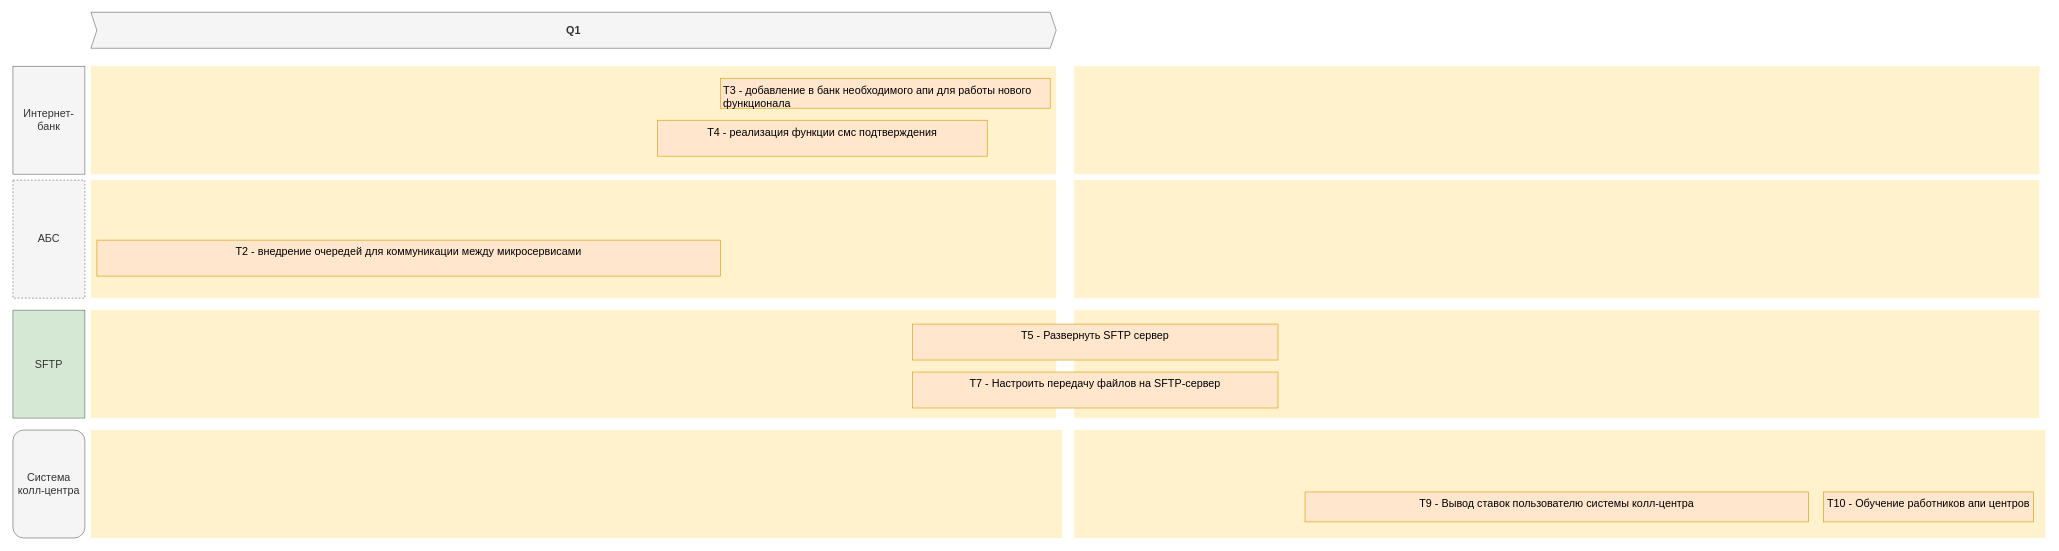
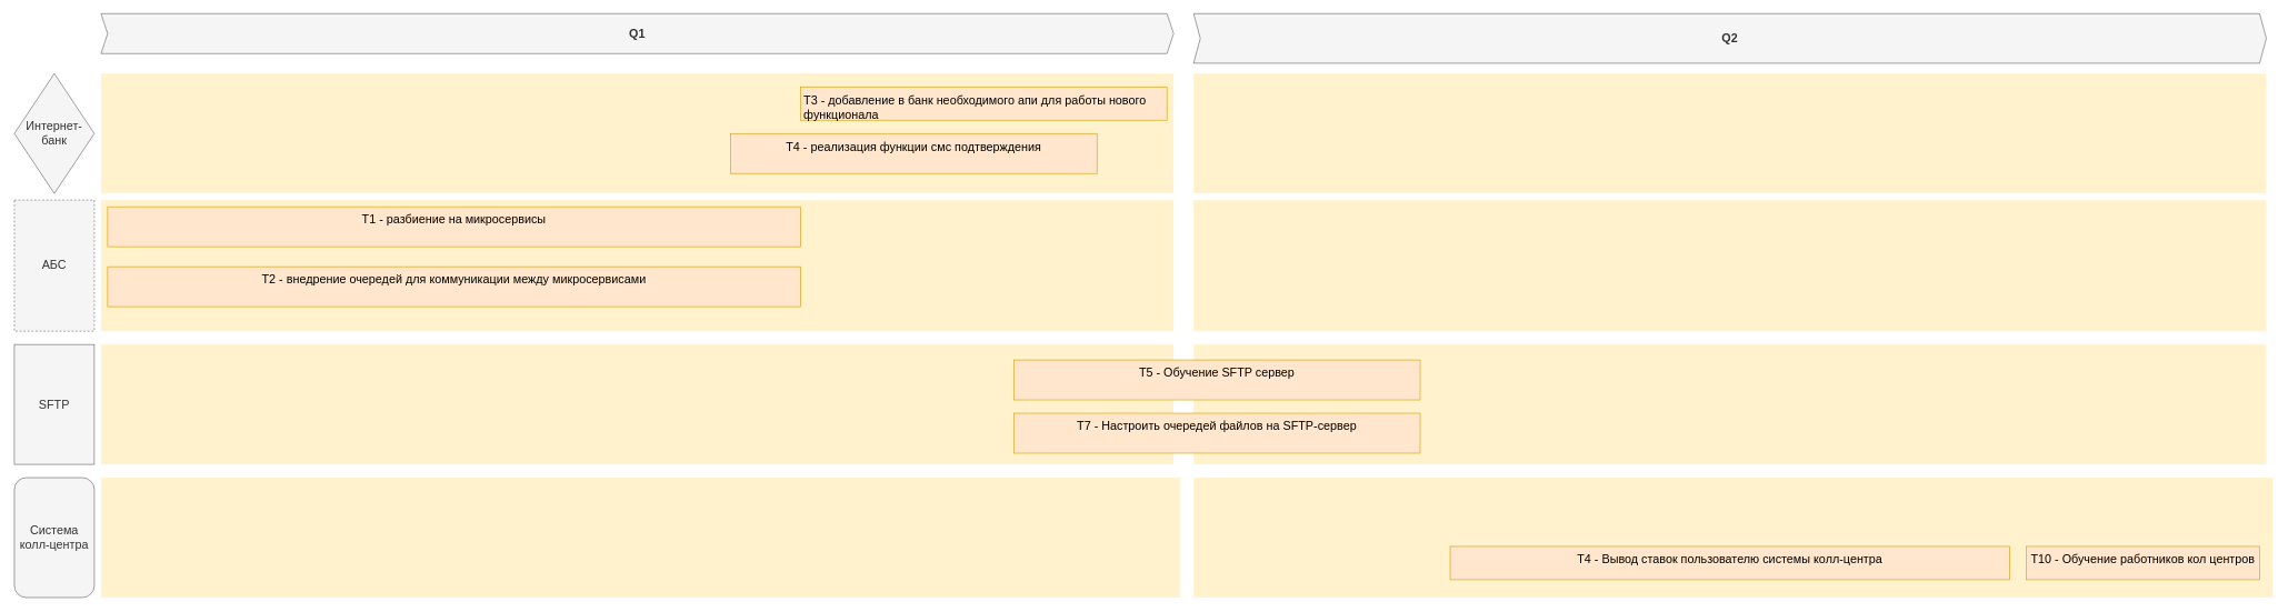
  <mxCell id="0" />
  <mxCell id="1" parent="0" />
  <mxCell id="2" value="" style="shape=rect;fillColor=#fff2cc;strokeColor=none;fontSize=24;html=1;whiteSpace=wrap;align=left;verticalAlign=top;spacing=5;rounded=0;" vertex="1" parent="1"><mxGeometry x="150" y="110" width="1610" height="180" as="geometry" /></mxCell>
- <mxCell id="3" value="Интернет-банк" style="rounded=0;whiteSpace=wrap;html=1;fillColor=#f5f5f5;fontColor=#333333;strokeColor=#666666;fontSize=18;" vertex="1" parent="1"><mxGeometry x="20" y="110" width="120" height="180" as="geometry" /></mxCell>
+ <mxCell id="3" value="Интернет-банк" style="rhombus;whiteSpace=wrap;html=1;fillColor=#f5f5f5;fontColor=#333333;strokeColor=#666666;fontSize=18;" vertex="1" parent="1"><mxGeometry x="20" y="110" width="120" height="180" as="geometry" /></mxCell>
  <mxCell id="4" value="Q1" style="shape=step;perimeter=stepPerimeter;whiteSpace=wrap;html=1;fixedSize=1;size=10;fillColor=#f5f5f5;strokeColor=#666666;fontSize=18;fontStyle=1;align=center;rounded=0;fontColor=#333333;" vertex="1" parent="1"><mxGeometry x="150" y="20" width="1610" height="60" as="geometry" /></mxCell>
  <mxCell id="5" value="Т4 - реализация функции смс подтверждения" style="shape=rect;fillColor=#ffe6cc;strokeColor=#d79b00;fontSize=18;html=1;whiteSpace=wrap;align=center;verticalAlign=top;spacing=5;rounded=0;" vertex="1" parent="1"><mxGeometry x="1095" y="200" width="550" height="60" as="geometry" /></mxCell>
  <mxCell id="6" value="" style="shape=rect;fillColor=#fff2cc;strokeColor=none;fontSize=24;html=1;whiteSpace=wrap;align=left;verticalAlign=top;spacing=5;rounded=0;" vertex="1" parent="1"><mxGeometry x="150" y="716.8" width="1620" height="180" as="geometry" /></mxCell>
  <mxCell id="7" value="" style="shape=rect;fillColor=#fff2cc;strokeColor=none;fontSize=24;html=1;whiteSpace=wrap;align=left;verticalAlign=top;spacing=5;rounded=0;" vertex="1" parent="1"><mxGeometry x="150" y="516.8" width="1610" height="180" as="geometry" /></mxCell>
  <mxCell id="8" value="" style="shape=rect;fillColor=#fff2cc;strokeColor=none;fontSize=24;html=1;whiteSpace=wrap;align=left;verticalAlign=top;spacing=5;rounded=0;" vertex="1" parent="1"><mxGeometry x="150" y="300" width="1610" height="196.8" as="geometry" /></mxCell>
  <mxCell id="9" value="АБС" style="rounded=0;whiteSpace=wrap;html=1;fillColor=#f5f5f5;fontColor=#333333;strokeColor=#666666;fontSize=18;dashed=1;" vertex="1" parent="1"><mxGeometry x="20" y="300" width="120" height="196.8" as="geometry" /></mxCell>
- <mxCell id="10" value="SFTP" style="rounded=0;whiteSpace=wrap;html=1;fillColor=#d5e8d4;fontColor=#333333;strokeColor=#666666;fontSize=18;" vertex="1" parent="1"><mxGeometry x="20" y="516.8" width="120" height="180" as="geometry" /></mxCell>
+ <mxCell id="10" value="SFTP" style="rounded=0;whiteSpace=wrap;html=1;fillColor=#f5f5f5;fontColor=#333333;strokeColor=#666666;fontSize=18;" vertex="1" parent="1"><mxGeometry x="20" y="516.8" width="120" height="180" as="geometry" /></mxCell>
  <mxCell id="11" value="Система колл-центра" style="whiteSpace=wrap;html=1;fillColor=#f5f5f5;fontColor=#333333;strokeColor=#666666;fontSize=18;rounded=1;" vertex="1" parent="1"><mxGeometry x="20" y="716.8" width="120" height="180" as="geometry" /></mxCell>
  <mxCell id="12" value="" style="shape=rect;fillColor=#fff2cc;strokeColor=none;fontSize=24;html=1;whiteSpace=wrap;align=left;verticalAlign=top;spacing=5;rounded=0;" vertex="1" parent="1"><mxGeometry x="1790" y="110" width="1610" height="180" as="geometry" /></mxCell>
+ <mxCell id="13" value="Q2" style="shape=step;perimeter=stepPerimeter;whiteSpace=wrap;html=1;fixedSize=1;size=10;fillColor=#f5f5f5;strokeColor=#666666;fontSize=18;fontStyle=1;align=center;rounded=0;fontColor=#333333;" vertex="1" parent="1"><mxGeometry x="1790" y="20" width="1610" height="74.4" as="geometry" /></mxCell>
  <mxCell id="14" value="" style="shape=rect;fillColor=#fff2cc;strokeColor=none;fontSize=24;html=1;whiteSpace=wrap;align=left;verticalAlign=top;spacing=5;rounded=0;" vertex="1" parent="1"><mxGeometry x="1790" y="716.8" width="1620" height="180" as="geometry" /></mxCell>
  <mxCell id="15" value="" style="shape=rect;fillColor=#fff2cc;strokeColor=none;fontSize=24;html=1;whiteSpace=wrap;align=left;verticalAlign=top;spacing=5;rounded=0;" vertex="1" parent="1"><mxGeometry x="1790" y="516.8" width="1610" height="180" as="geometry" /></mxCell>
  <mxCell id="16" value="" style="shape=rect;fillColor=#fff2cc;strokeColor=none;fontSize=24;html=1;whiteSpace=wrap;align=left;verticalAlign=top;spacing=5;rounded=0;" vertex="1" parent="1"><mxGeometry x="1790" y="300" width="1610" height="196.8" as="geometry" /></mxCell>
- <mxCell id="17" value="T7 - Настроить передачу файлов на SFTP-сервер" style="shape=rect;fillColor=#ffe6cc;strokeColor=#d79b00;fontSize=18;html=1;whiteSpace=wrap;align=center;verticalAlign=top;spacing=5;rounded=0;" vertex="1" parent="1"><mxGeometry x="1520" y="620" width="610" height="60" as="geometry" /></mxCell>
- <mxCell id="18" value="T9 - Вывод ставок пользователю системы колл-центра" style="shape=rect;fillColor=#ffe6cc;strokeColor=#d79b00;fontSize=18;html=1;whiteSpace=wrap;align=center;verticalAlign=top;spacing=5;rounded=0;" vertex="1" parent="1"><mxGeometry x="2175" y="820" width="840" height="50" as="geometry" /></mxCell>
- <mxCell id="19" value="T5 - Развернуть SFTP сервер" style="shape=rect;fillColor=#ffe6cc;strokeColor=#d79b00;fontSize=18;html=1;whiteSpace=wrap;align=center;verticalAlign=top;spacing=5;rounded=0;" vertex="1" parent="1"><mxGeometry x="1520" y="540" width="610" height="60" as="geometry" /></mxCell>
+ <mxCell id="17" value="T7 - Настроить очередей файлов на SFTP-сервер" style="shape=rect;fillColor=#ffe6cc;strokeColor=#d79b00;fontSize=18;html=1;whiteSpace=wrap;align=center;verticalAlign=top;spacing=5;rounded=0;" vertex="1" parent="1"><mxGeometry x="1520" y="620" width="610" height="60" as="geometry" /></mxCell>
+ <mxCell id="18" value="T4 - Вывод ставок пользователю системы колл-центра" style="shape=rect;fillColor=#ffe6cc;strokeColor=#d79b00;fontSize=18;html=1;whiteSpace=wrap;align=center;verticalAlign=top;spacing=5;rounded=0;" vertex="1" parent="1"><mxGeometry x="2175" y="820" width="840" height="50" as="geometry" /></mxCell>
+ <mxCell id="19" value="T5 - Обучение SFTP сервер" style="shape=rect;fillColor=#ffe6cc;strokeColor=#d79b00;fontSize=18;html=1;whiteSpace=wrap;align=center;verticalAlign=top;spacing=5;rounded=0;" vertex="1" parent="1"><mxGeometry x="1520" y="540" width="610" height="60" as="geometry" /></mxCell>
  <mxCell id="20" value="T3 - добавление в банк необходимого апи для работы нового функционала" style="shape=rect;fillColor=#ffe6cc;strokeColor=#d79b00;fontSize=18;html=1;whiteSpace=wrap;align=left;verticalAlign=top;spacing=5;rounded=0;" vertex="1" parent="1"><mxGeometry x="1200" y="130" width="550" height="50" as="geometry" /></mxCell>
- <mxCell id="22" value="T10 - Обучение работников апи центров" style="shape=rect;fillColor=#ffe6cc;strokeColor=#d79b00;fontSize=18;html=1;whiteSpace=wrap;align=center;verticalAlign=top;spacing=5;rounded=0;" vertex="1" parent="1"><mxGeometry x="3040" y="820" width="350" height="50" as="geometry" /></mxCell>
+ <mxCell id="21" value="T1 - разбиение на микросервисы" style="shape=rect;fillColor=#ffe6cc;strokeColor=#d79b00;fontSize=18;html=1;whiteSpace=wrap;align=center;verticalAlign=top;spacing=5;rounded=0;" vertex="1" parent="1"><mxGeometry x="160" y="310" width="1040" height="60" as="geometry" /></mxCell>
+ <mxCell id="22" value="T10 - Обучение работников кол центров" style="shape=rect;fillColor=#ffe6cc;strokeColor=#d79b00;fontSize=18;html=1;whiteSpace=wrap;align=center;verticalAlign=top;spacing=5;rounded=0;" vertex="1" parent="1"><mxGeometry x="3040" y="820" width="350" height="50" as="geometry" /></mxCell>
  <mxCell id="23" style="edgeStyle=orthogonalEdgeStyle;rounded=0;orthogonalLoop=1;jettySize=auto;html=1;exitX=0.5;exitY=1;exitDx=0;exitDy=0;" edge="1" parent="1"><mxGeometry relative="1" as="geometry"><mxPoint x="3205" y="870" as="sourcePoint" /><mxPoint x="3205" y="870" as="targetPoint" /></mxGeometry></mxCell>
  <mxCell id="24" value="T2 - внедрение очередей для коммуникации между микросервисами" style="shape=rect;fillColor=#ffe6cc;strokeColor=#d79b00;fontSize=18;html=1;whiteSpace=wrap;align=center;verticalAlign=top;spacing=5;rounded=0;" vertex="1" parent="1"><mxGeometry x="160" y="400" width="1040" height="60" as="geometry" /></mxCell>
